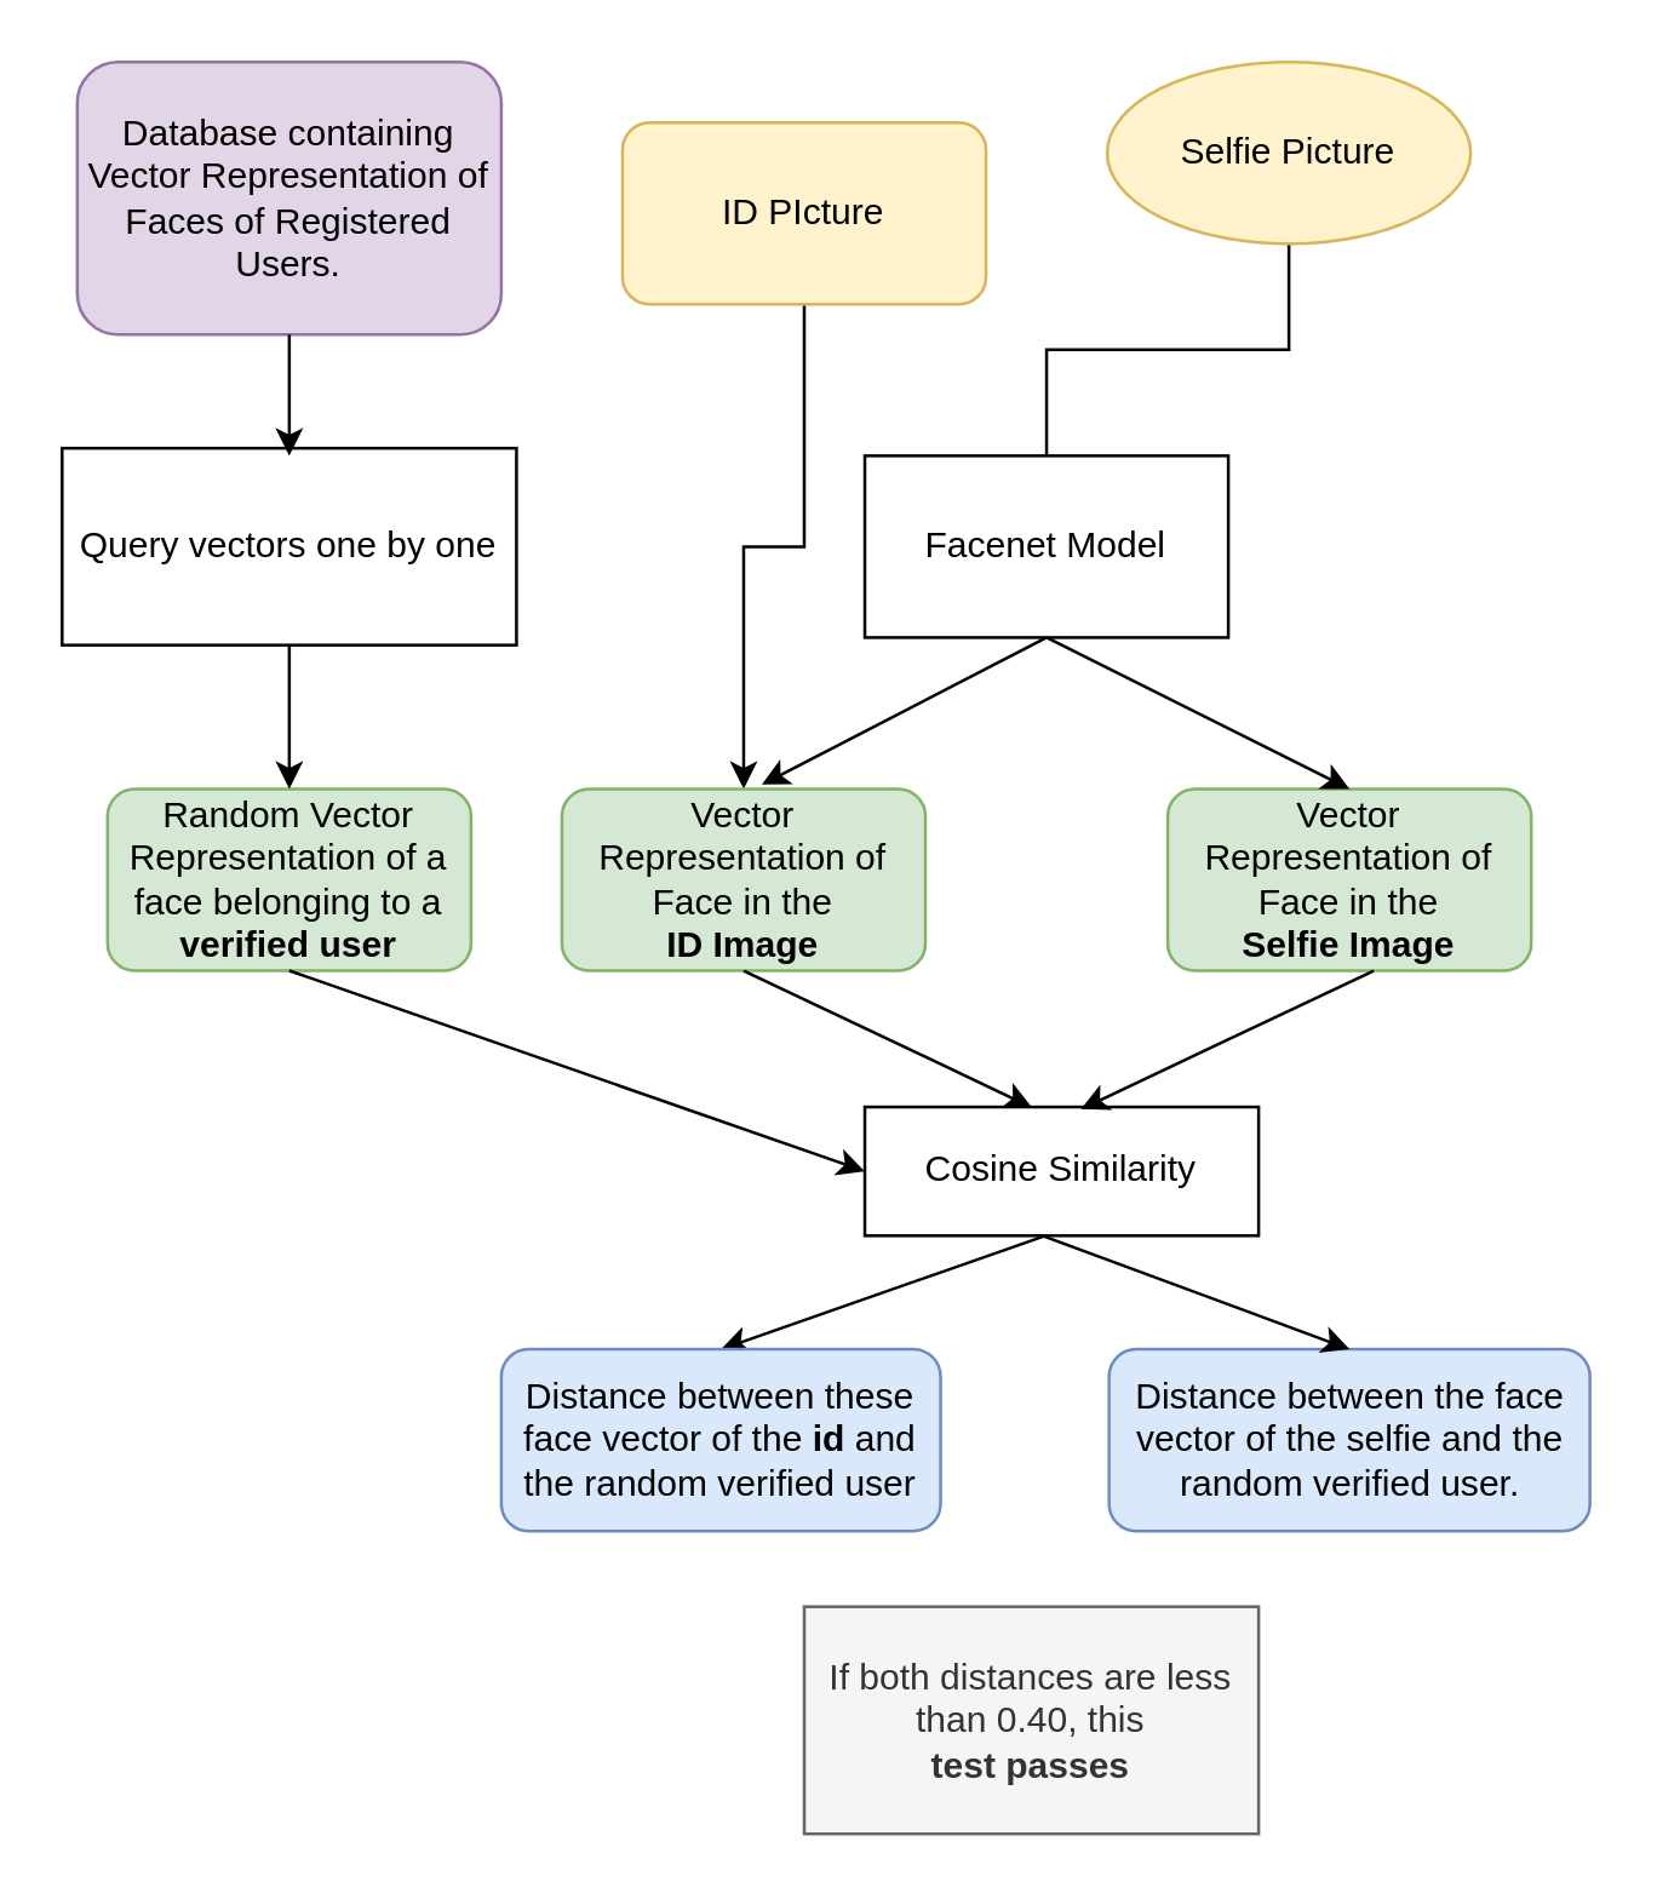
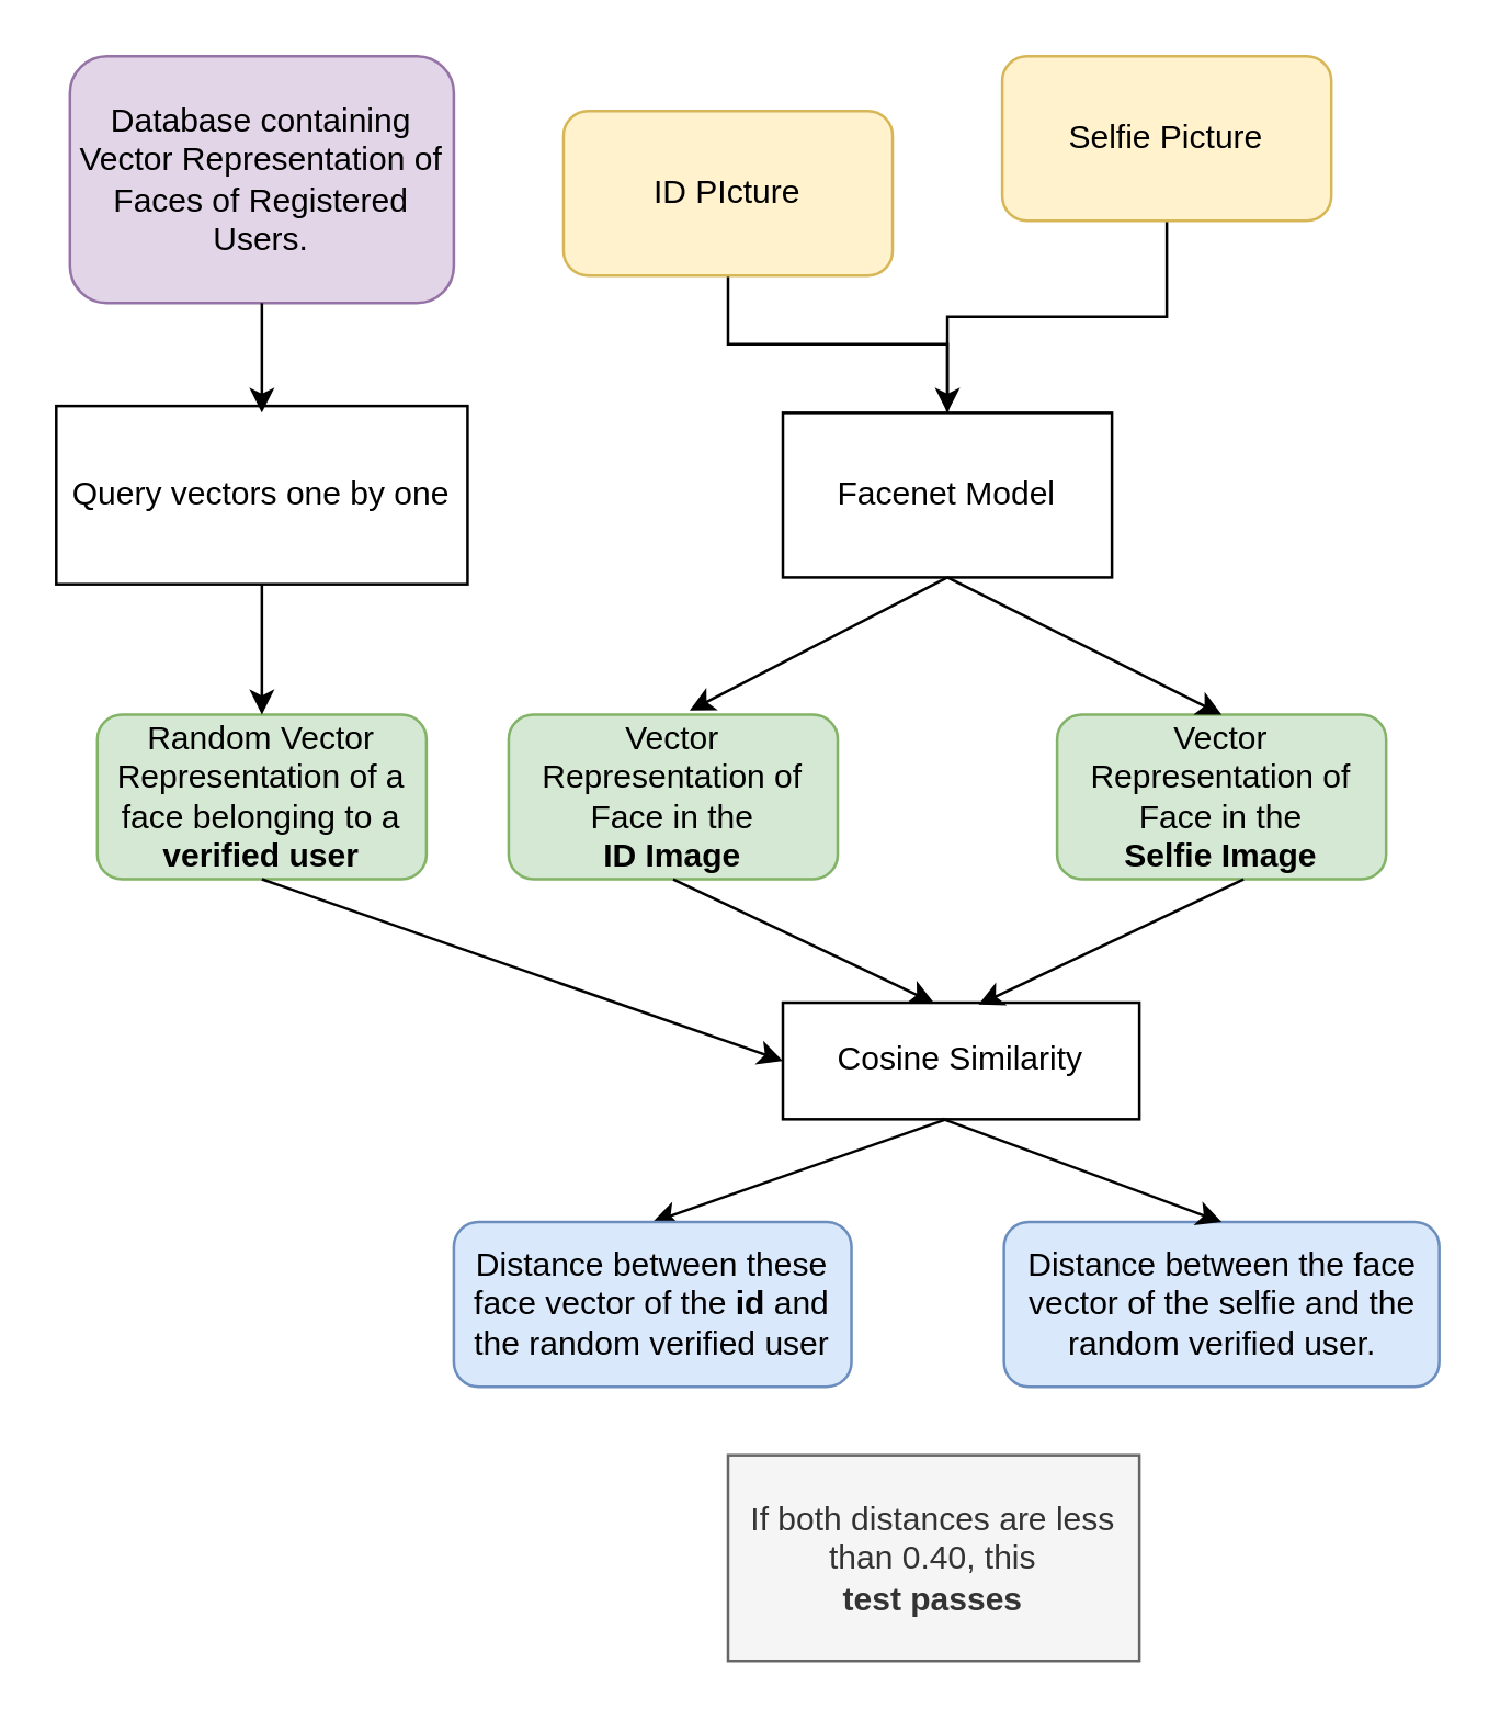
  <mxCell id="0" />
  <mxCell id="1" parent="0" />
- <mxCell id="2" style="edgeStyle=orthogonalEdgeStyle;rounded=0;orthogonalLoop=1;jettySize=auto;html=1;exitX=0.5;exitY=1;exitDx=0;exitDy=0;" parent="1" source="3" target="8" edge="1"><mxGeometry relative="1" as="geometry" /></mxCell>
+ <mxCell id="2" style="edgeStyle=orthogonalEdgeStyle;rounded=0;orthogonalLoop=1;jettySize=auto;html=1;exitX=0.5;exitY=1;exitDx=0;exitDy=0;" parent="1" source="3" target="6" edge="1"><mxGeometry relative="1" as="geometry" /></mxCell>
  <mxCell id="3" value="ID PIcture" style="rounded=1;whiteSpace=wrap;html=1;fillColor=#fff2cc;strokeColor=#d6b656;" parent="1" vertex="1"><mxGeometry x="205" y="40" width="120" height="60" as="geometry" /></mxCell>
  <mxCell id="4" style="edgeStyle=orthogonalEdgeStyle;rounded=0;orthogonalLoop=1;jettySize=auto;html=1;entryX=0.5;entryY=0;entryDx=0;entryDy=0;endArrow=none;" parent="1" source="5" target="6" edge="1"><mxGeometry relative="1" as="geometry" /></mxCell>
- <mxCell id="5" value="Selfie Picture" style="ellipse;whiteSpace=wrap;html=1;fillColor=#fff2cc;strokeColor=#d6b656;" parent="1" vertex="1"><mxGeometry x="365" y="20" width="120" height="60" as="geometry" /></mxCell>
+ <mxCell id="5" value="Selfie Picture" style="rounded=1;whiteSpace=wrap;html=1;fillColor=#fff2cc;strokeColor=#d6b656;" parent="1" vertex="1"><mxGeometry x="365" y="20" width="120" height="60" as="geometry" /></mxCell>
  <mxCell id="6" value="Facenet Model" style="rounded=0;whiteSpace=wrap;html=1;" parent="1" vertex="1"><mxGeometry x="285" y="150" width="120" height="60" as="geometry" /></mxCell>
  <mxCell id="7" value="" style="endArrow=classic;html=1;exitX=0.5;exitY=1;exitDx=0;exitDy=0;entryX=0.55;entryY=-0.024;entryDx=0;entryDy=0;entryPerimeter=0;" parent="1" source="6" edge="1"><mxGeometry width="50" height="50" relative="1" as="geometry"><mxPoint x="415" y="210" as="sourcePoint" /><mxPoint x="251" y="258.56" as="targetPoint" /></mxGeometry></mxCell>
  <mxCell id="8" value="&lt;div&gt;Vector Representation of Face in the &lt;br&gt;&lt;/div&gt;&lt;div&gt;&lt;b&gt;ID Image&lt;/b&gt;&lt;/div&gt;" style="rounded=1;whiteSpace=wrap;html=1;fillColor=#d5e8d4;strokeColor=#82b366;" parent="1" vertex="1"><mxGeometry x="185" y="260" width="120" height="60" as="geometry" /></mxCell>
  <mxCell id="9" value="&lt;div&gt;Vector Representation of Face in the&lt;/div&gt;&lt;div&gt; &lt;b&gt;Selfie Image&lt;/b&gt;&lt;/div&gt; " style="rounded=1;whiteSpace=wrap;html=1;fillColor=#d5e8d4;strokeColor=#82b366;" parent="1" vertex="1"><mxGeometry x="385" y="260" width="120" height="60" as="geometry" /></mxCell>
  <mxCell id="10" value="Cosine Similarity" style="rounded=0;whiteSpace=wrap;html=1;" parent="1" vertex="1"><mxGeometry x="285" y="365" width="130" height="42.5" as="geometry" /></mxCell>
  <mxCell id="11" value="" style="endArrow=classic;html=1;entryX=0.424;entryY=0.003;entryDx=0;entryDy=0;entryPerimeter=0;exitX=0.5;exitY=1;exitDx=0;exitDy=0;" parent="1" source="8" target="10" edge="1"><mxGeometry width="50" height="50" relative="1" as="geometry"><mxPoint x="235" y="370" as="sourcePoint" /><mxPoint x="285" y="320" as="targetPoint" /></mxGeometry></mxCell>
  <mxCell id="12" value="" style="endArrow=classic;html=1;entryX=0.549;entryY=0.017;entryDx=0;entryDy=0;entryPerimeter=0;" parent="1" target="10" edge="1"><mxGeometry width="50" height="50" relative="1" as="geometry"><mxPoint x="453" y="320" as="sourcePoint" /><mxPoint x="485" y="340" as="targetPoint" /></mxGeometry></mxCell>
  <mxCell id="13" value="&lt;div&gt;If both distances are less than 0.40, this &lt;br&gt;&lt;/div&gt;&lt;div&gt;&lt;b&gt;test passes&lt;/b&gt;&lt;/div&gt;" style="text;html=1;strokeColor=#666666;fillColor=#f5f5f5;align=center;verticalAlign=middle;whiteSpace=wrap;rounded=0;fontColor=#333333;" parent="1" vertex="1"><mxGeometry x="265" y="530" width="150" height="75" as="geometry" /></mxCell>
  <mxCell id="14" value="" style="endArrow=classic;html=1;entryX=0.5;entryY=0;entryDx=0;entryDy=0;" parent="1" edge="1" target="15"><mxGeometry width="50" height="50" relative="1" as="geometry"><mxPoint x="344.58" y="407.5" as="sourcePoint" /><mxPoint x="345" y="450" as="targetPoint" /></mxGeometry></mxCell>
  <mxCell id="15" value="Distance between these face vector of the&lt;b&gt; id&lt;/b&gt; and the random verified user" style="rounded=1;whiteSpace=wrap;html=1;fillColor=#dae8fc;strokeColor=#6c8ebf;" parent="1" vertex="1"><mxGeometry x="165" y="445" width="145" height="60" as="geometry" /></mxCell>
  <mxCell id="16" value="" style="endArrow=classic;html=1;exitX=0.5;exitY=1;exitDx=0;exitDy=0;entryX=0.5;entryY=0;entryDx=0;entryDy=0;" parent="1" source="6" target="9" edge="1"><mxGeometry width="50" height="50" relative="1" as="geometry"><mxPoint x="415" y="290" as="sourcePoint" /><mxPoint x="465" y="240" as="targetPoint" /></mxGeometry></mxCell>
  <mxCell id="17" value="Database containing Vector Representation of Faces of Registered Users." style="rounded=1;whiteSpace=wrap;html=1;fillColor=#e1d5e7;strokeColor=#9673a6;" vertex="1" parent="1"><mxGeometry x="25" y="20" width="140" height="90" as="geometry" /></mxCell>
  <mxCell id="18" value="Distance between the face vector of the selfie and the random verified user." style="rounded=1;whiteSpace=wrap;html=1;fillColor=#dae8fc;strokeColor=#6c8ebf;" vertex="1" parent="1"><mxGeometry x="365.63" y="445" width="158.75" height="60" as="geometry" /></mxCell>
  <mxCell id="19" value="" style="endArrow=classic;html=1;entryX=0.5;entryY=0;entryDx=0;entryDy=0;exitX=0.447;exitY=0.995;exitDx=0;exitDy=0;exitPerimeter=0;" edge="1" parent="1" source="10" target="18"><mxGeometry width="50" height="50" relative="1" as="geometry"><mxPoint x="295" y="440" as="sourcePoint" /><mxPoint x="345" y="390" as="targetPoint" /></mxGeometry></mxCell>
  <mxCell id="20" value="Random Vector Representation of a face belonging to a &lt;b&gt;verified user&lt;/b&gt;" style="rounded=1;whiteSpace=wrap;html=1;fillColor=#d5e8d4;strokeColor=#82b366;" vertex="1" parent="1"><mxGeometry x="35" y="260" width="120" height="60" as="geometry" /></mxCell>
  <mxCell id="21" value="Query vectors one by one" style="rounded=0;whiteSpace=wrap;html=1;" vertex="1" parent="1"><mxGeometry x="20" y="147.5" width="150" height="65" as="geometry" /></mxCell>
  <mxCell id="22" value="" style="endArrow=classic;html=1;exitX=0.5;exitY=1;exitDx=0;exitDy=0;" edge="1" parent="1" source="17"><mxGeometry width="50" height="50" relative="1" as="geometry"><mxPoint x="345" y="310" as="sourcePoint" /><mxPoint x="95" y="150" as="targetPoint" /></mxGeometry></mxCell>
  <mxCell id="23" value="" style="endArrow=classic;html=1;exitX=0.5;exitY=1;exitDx=0;exitDy=0;" edge="1" parent="1" source="21"><mxGeometry width="50" height="50" relative="1" as="geometry"><mxPoint x="345" y="250" as="sourcePoint" /><mxPoint x="95" y="260" as="targetPoint" /></mxGeometry></mxCell>
  <mxCell id="24" value="" style="endArrow=classic;html=1;exitX=0.5;exitY=1;exitDx=0;exitDy=0;entryX=0;entryY=0.5;entryDx=0;entryDy=0;" edge="1" parent="1" source="20" target="10"><mxGeometry width="50" height="50" relative="1" as="geometry"><mxPoint x="345" y="480" as="sourcePoint" /><mxPoint x="275" y="390" as="targetPoint" /></mxGeometry></mxCell>
